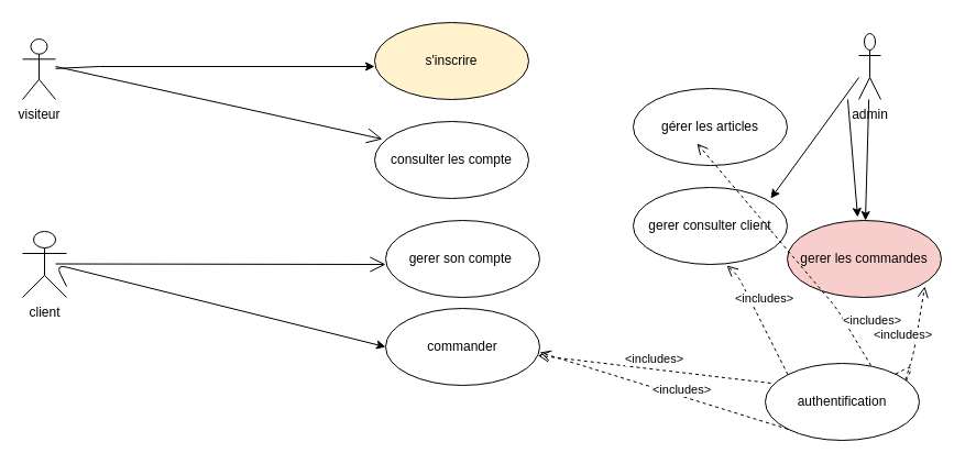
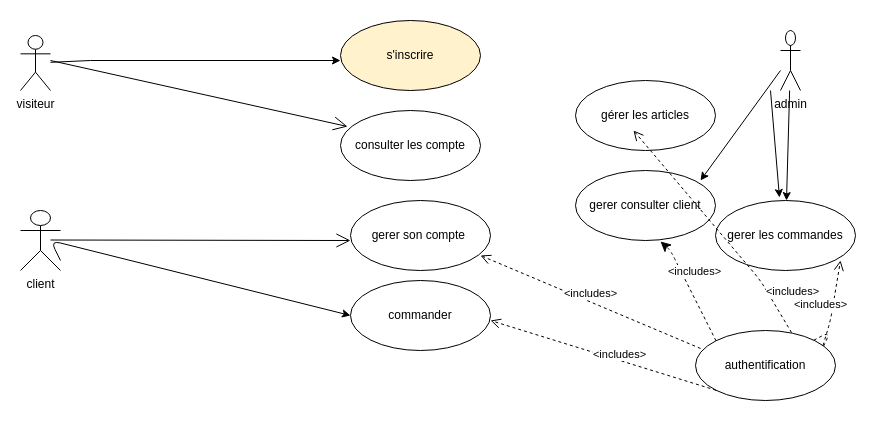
  <mxCell id="0" />
  <mxCell id="1" parent="0" />
  <mxCell id="2" style="edgeStyle=none;rounded=0;orthogonalLoop=1;jettySize=auto;html=1;" edge="1" parent="1" source="3"><mxGeometry relative="1" as="geometry"><mxPoint x="340" y="60" as="targetPoint" /><Array as="points"><mxPoint x="90" y="60" /></Array></mxGeometry></mxCell>
  <mxCell id="3" value="visiteur" style="shape=umlActor;verticalLabelPosition=bottom;verticalAlign=top;html=1;" parent="1" vertex="1"><mxGeometry x="20" y="35" width="30" height="55" as="geometry" /></mxCell>
  <mxCell id="4" value="consulter les compte" style="ellipse;whiteSpace=wrap;html=1;" vertex="1" parent="1"><mxGeometry x="340" y="110" width="140" height="70" as="geometry" /></mxCell>
  <mxCell id="5" style="edgeStyle=none;rounded=0;orthogonalLoop=1;jettySize=auto;html=1;" edge="1" parent="1" source="6" target="13"><mxGeometry relative="1" as="geometry" /></mxCell>
  <mxCell id="6" value="admin" style="shape=umlActor;verticalLabelPosition=bottom;verticalAlign=top;html=1;" vertex="1" parent="1"><mxGeometry x="780" y="30" width="20" height="60" as="geometry" /></mxCell>
  <mxCell id="7" value="s'inscrire" style="ellipse;whiteSpace=wrap;html=1;fillColor=#fff2cc;" vertex="1" parent="1"><mxGeometry x="340" y="20" width="140" height="70" as="geometry" /></mxCell>
  <mxCell id="8" value="gerer son compte&amp;nbsp;" style="ellipse;whiteSpace=wrap;html=1;" vertex="1" parent="1"><mxGeometry x="350" y="200" width="140" height="70" as="geometry" /></mxCell>
  <mxCell id="9" value="commander" style="ellipse;whiteSpace=wrap;html=1;" vertex="1" parent="1"><mxGeometry x="350" y="280" width="140" height="70" as="geometry" /></mxCell>
  <mxCell id="10" value="gérer les articles" style="ellipse;whiteSpace=wrap;html=1;" vertex="1" parent="1"><mxGeometry x="575" y="80" width="140" height="70" as="geometry" /></mxCell>
  <mxCell id="11" value="authentification" style="ellipse;whiteSpace=wrap;html=1;" vertex="1" parent="1"><mxGeometry x="695" y="330" width="140" height="70" as="geometry" /></mxCell>
  <mxCell id="12" value="gerer consulter client" style="ellipse;whiteSpace=wrap;html=1;" vertex="1" parent="1"><mxGeometry x="575" y="170" width="140" height="70" as="geometry" /></mxCell>
- <mxCell id="13" value="gerer les commandes" style="ellipse;whiteSpace=wrap;html=1;fillColor=#f8cecc;" vertex="1" parent="1"><mxGeometry x="715" y="200" width="140" height="70" as="geometry" /></mxCell>
+ <mxCell id="13" value="gerer les commandes" style="ellipse;whiteSpace=wrap;html=1;" vertex="1" parent="1"><mxGeometry x="715" y="200" width="140" height="70" as="geometry" /></mxCell>
  <mxCell id="14" value="" style="endArrow=open;endFill=1;endSize=12;html=1;entryX=0.05;entryY=0.229;entryDx=0;entryDy=0;entryPerimeter=0;" edge="1" parent="1" target="4"><mxGeometry width="160" relative="1" as="geometry"><mxPoint x="50" y="60" as="sourcePoint" /><mxPoint x="210" y="80" as="targetPoint" /></mxGeometry></mxCell>
  <mxCell id="15" value="client" style="shape=umlActor;verticalLabelPosition=bottom;verticalAlign=top;html=1;" vertex="1" parent="1"><mxGeometry x="20" y="210" width="40" height="60" as="geometry" /></mxCell>
  <mxCell id="16" value="" style="endArrow=open;endFill=1;endSize=12;html=1;" edge="1" parent="1"><mxGeometry width="160" relative="1" as="geometry"><mxPoint x="50" y="239.5" as="sourcePoint" /><mxPoint x="350" y="240" as="targetPoint" /></mxGeometry></mxCell>
  <mxCell id="17" value="" style="endArrow=classic;html=1;entryX=0;entryY=0.5;entryDx=0;entryDy=0;" edge="1" parent="1" target="9"><mxGeometry width="50" height="50" relative="1" as="geometry"><mxPoint x="60" y="260" as="sourcePoint" /><mxPoint x="270" y="270" as="targetPoint" /><Array as="points"><mxPoint x="50" y="240" /></Array></mxGeometry></mxCell>
  <mxCell id="18" style="edgeStyle=none;rounded=0;orthogonalLoop=1;jettySize=auto;html=1;entryX=1;entryY=0.5;entryDx=0;entryDy=0;" edge="1" parent="1"><mxGeometry relative="1" as="geometry"><mxPoint x="780" y="70" as="sourcePoint" /><mxPoint x="700" y="179.997" as="targetPoint" /></mxGeometry></mxCell>
  <mxCell id="19" style="edgeStyle=none;rounded=0;orthogonalLoop=1;jettySize=auto;html=1;entryX=0.457;entryY=-0.043;entryDx=0;entryDy=0;entryPerimeter=0;" edge="1" parent="1" target="13"><mxGeometry relative="1" as="geometry"><mxPoint x="770" y="90" as="sourcePoint" /><mxPoint x="700" y="287.667" as="targetPoint" /></mxGeometry></mxCell>
  <mxCell id="20" value="&amp;lt;includes&amp;gt;" style="html=1;verticalAlign=bottom;endArrow=open;dashed=1;endSize=8;exitX=0;exitY=1;exitDx=0;exitDy=0;" edge="1" parent="1" source="11"><mxGeometry x="-0.151" y="3" relative="1" as="geometry"><mxPoint x="570" y="320" as="sourcePoint" /><mxPoint x="490" y="320" as="targetPoint" /><Array as="points" /><mxPoint as="offset" /></mxGeometry></mxCell>
- <mxCell id="21" value="&amp;lt;includes&amp;gt;" style="html=1;verticalAlign=bottom;endArrow=open;dashed=1;endSize=8;exitX=0.036;exitY=0.257;exitDx=0;exitDy=0;exitPerimeter=0;" edge="1" parent="1" source="11" target="9"><mxGeometry relative="1" as="geometry"><mxPoint x="670" y="300" as="sourcePoint" /><mxPoint x="590" y="300" as="targetPoint" /></mxGeometry></mxCell>
- <mxCell id="22" value="&amp;lt;includes&amp;gt;" style="html=1;verticalAlign=bottom;endArrow=open;dashed=1;endSize=8;entryX=0.607;entryY=1.014;entryDx=0;entryDy=0;entryPerimeter=0;exitX=0;exitY=0;exitDx=0;exitDy=0;" edge="1" parent="1" source="11" target="12"><mxGeometry x="0.098" y="-8" relative="1" as="geometry"><mxPoint x="770" y="330" as="sourcePoint" /><mxPoint x="690" y="330" as="targetPoint" /><Array as="points"><mxPoint x="670" y="250" /></Array><mxPoint as="offset" /></mxGeometry></mxCell>
+ <mxCell id="21" value="&amp;lt;includes&amp;gt;" style="html=1;verticalAlign=bottom;endArrow=open;dashed=1;endSize=8;exitX=0.036;exitY=0.257;exitDx=0;exitDy=0;exitPerimeter=0;entryX=0.929;entryY=0.786;entryDx=0;entryDy=0;entryPerimeter=0;" edge="1" parent="1" source="11" target="8"><mxGeometry relative="1" as="geometry"><mxPoint x="670" y="300" as="sourcePoint" /><mxPoint x="590" y="300" as="targetPoint" /></mxGeometry></mxCell>
+ <mxCell id="22" value="&amp;lt;includes&amp;gt;" style="html=1;verticalAlign=bottom;endArrow=classic;dashed=1;endSize=8;entryX=0.607;entryY=1.014;entryDx=0;entryDy=0;entryPerimeter=0;exitX=0;exitY=0;exitDx=0;exitDy=0;" edge="1" parent="1" source="11" target="12"><mxGeometry x="0.098" y="-8" relative="1" as="geometry"><mxPoint x="770" y="330" as="sourcePoint" /><mxPoint x="690" y="330" as="targetPoint" /><Array as="points"><mxPoint x="670" y="250" /></Array><mxPoint as="offset" /></mxGeometry></mxCell>
  <mxCell id="23" value="&amp;lt;includes&amp;gt;" style="html=1;verticalAlign=bottom;endArrow=open;dashed=1;endSize=8;exitX=0.686;exitY=0.029;exitDx=0;exitDy=0;exitPerimeter=0;" edge="1" parent="1" source="11"><mxGeometry x="-0.79" y="-17" relative="1" as="geometry"><mxPoint x="780" y="305" as="sourcePoint" /><mxPoint x="633" y="130" as="targetPoint" /><Array as="points"><mxPoint x="760" y="280" /></Array><mxPoint as="offset" /></mxGeometry></mxCell>
  <mxCell id="24" value="&amp;lt;includes&amp;gt;" style="html=1;verticalAlign=bottom;endArrow=open;dashed=1;endSize=8;" edge="1" parent="1" source="11"><mxGeometry x="0.151" y="11" relative="1" as="geometry"><mxPoint x="860" y="314.5" as="sourcePoint" /><mxPoint x="840" y="260" as="targetPoint" /><Array as="points"><mxPoint x="830" y="331" /><mxPoint x="821" y="350" /><mxPoint x="830" y="320" /><mxPoint x="840" y="260" /></Array><mxPoint as="offset" /></mxGeometry></mxCell>
